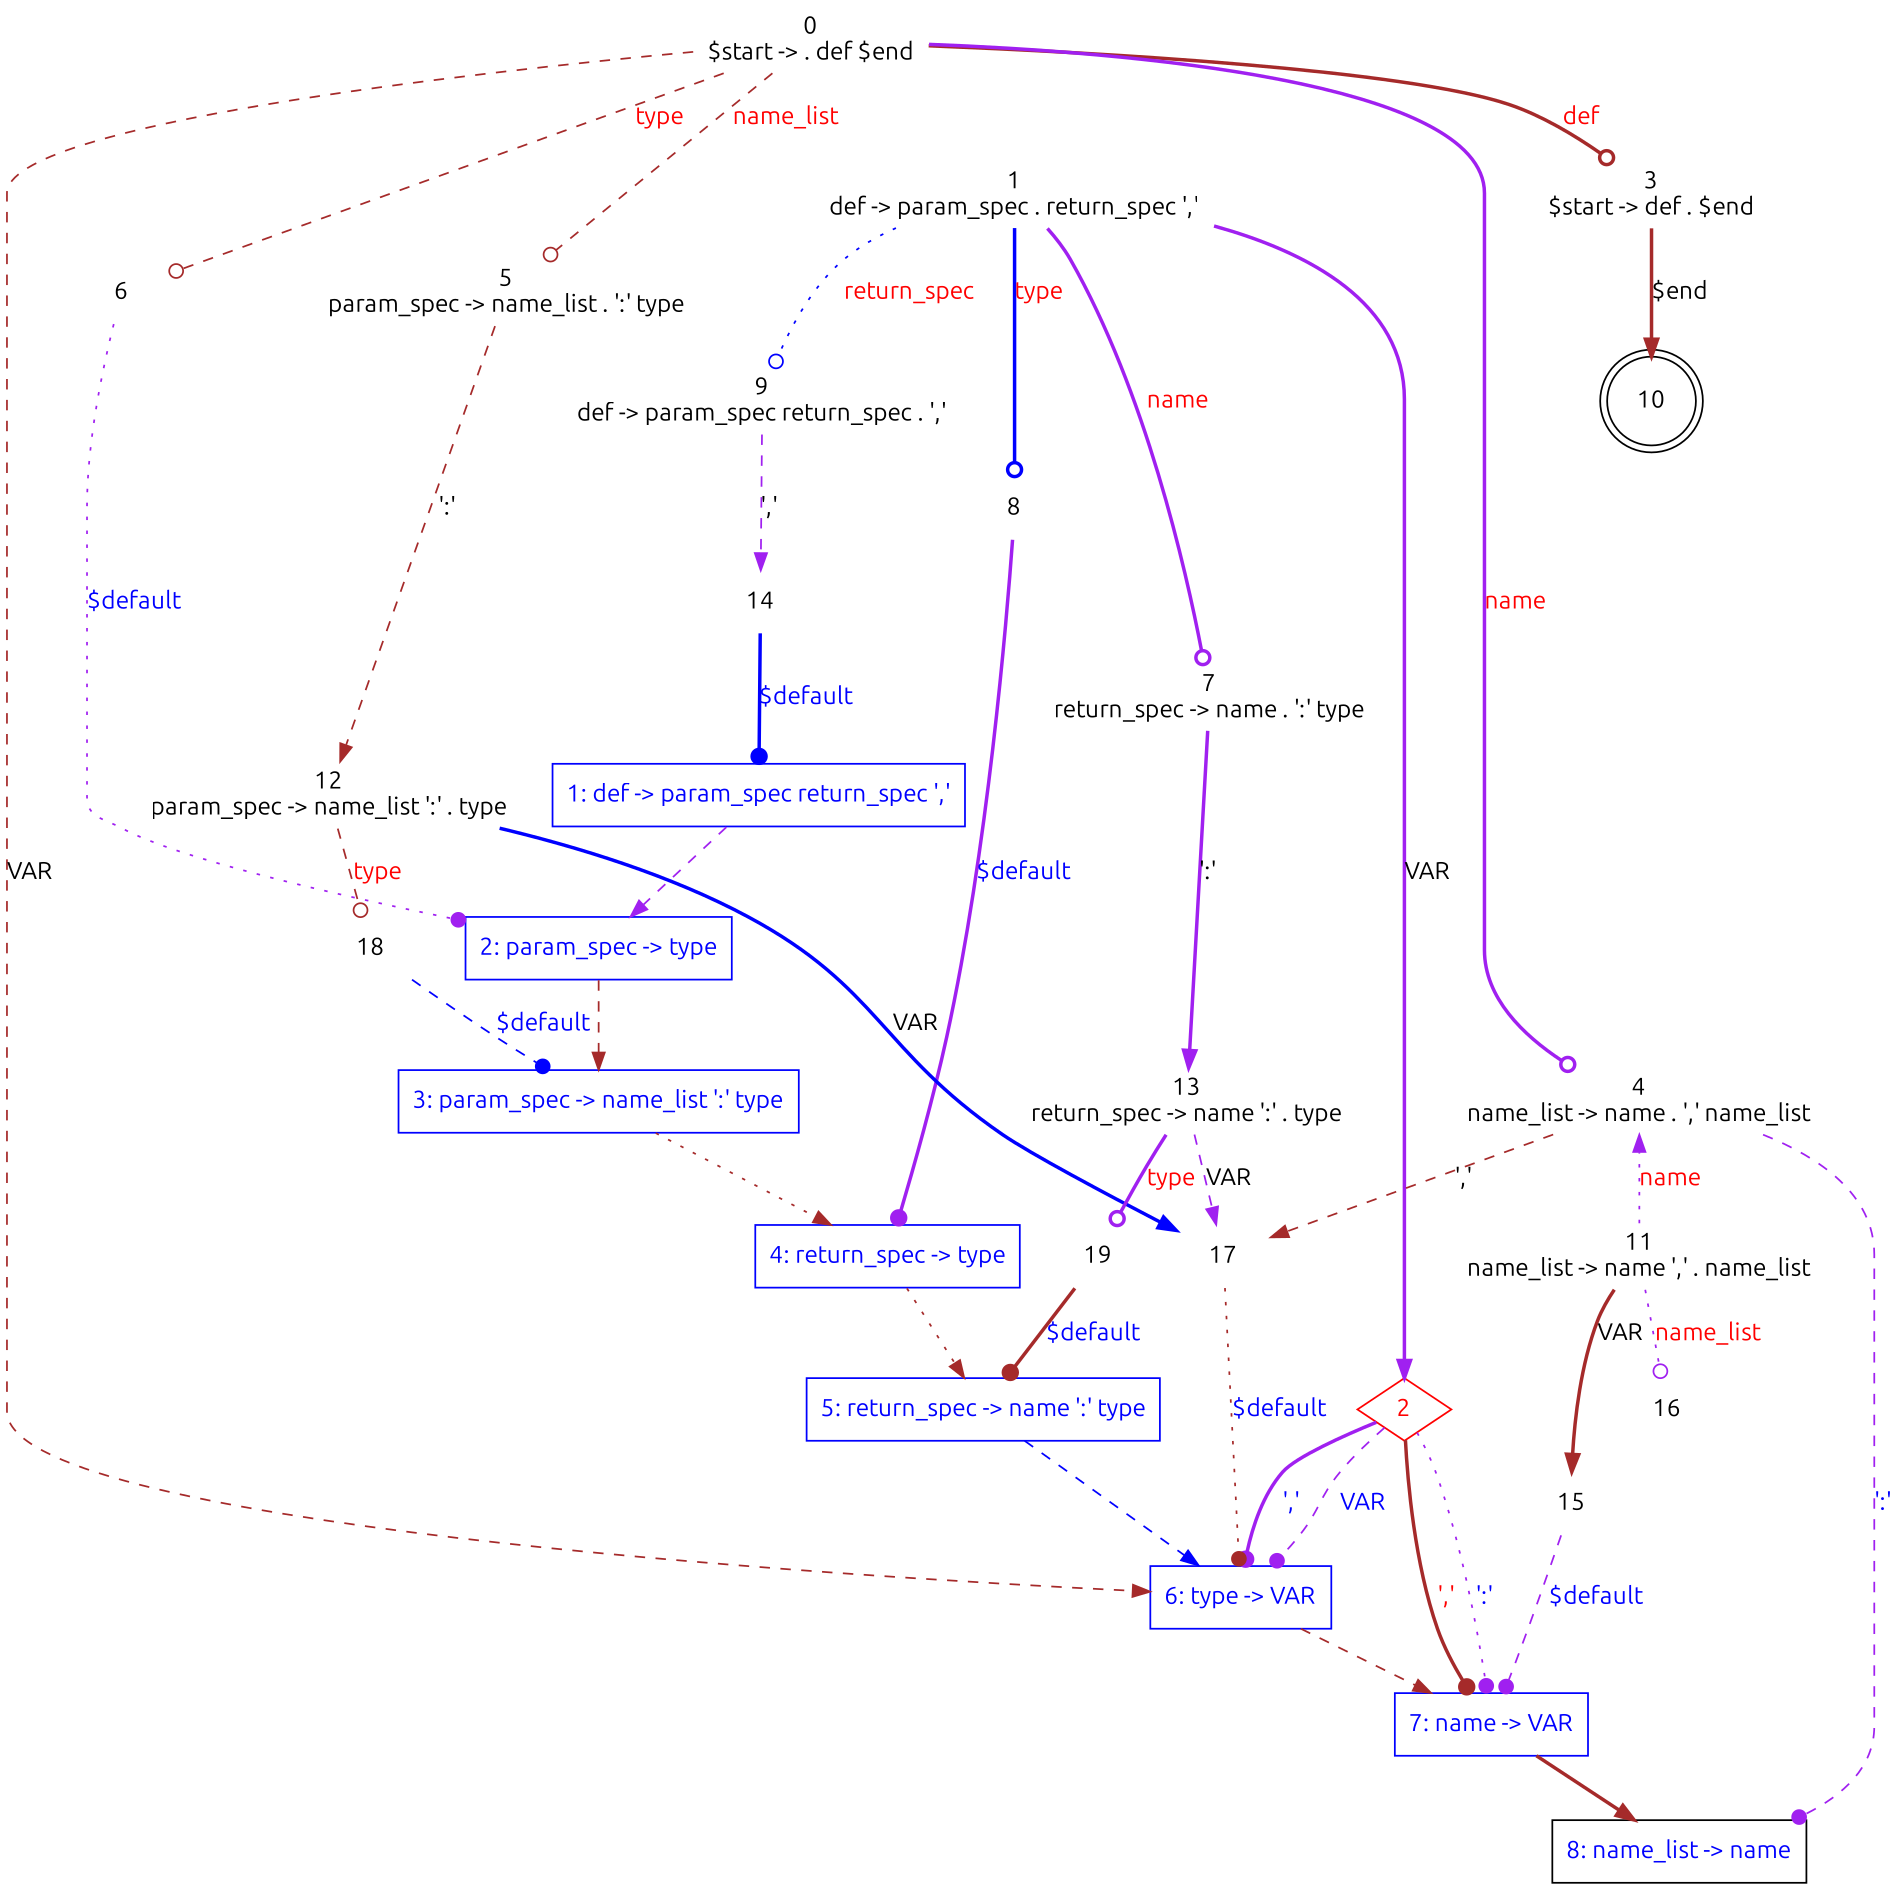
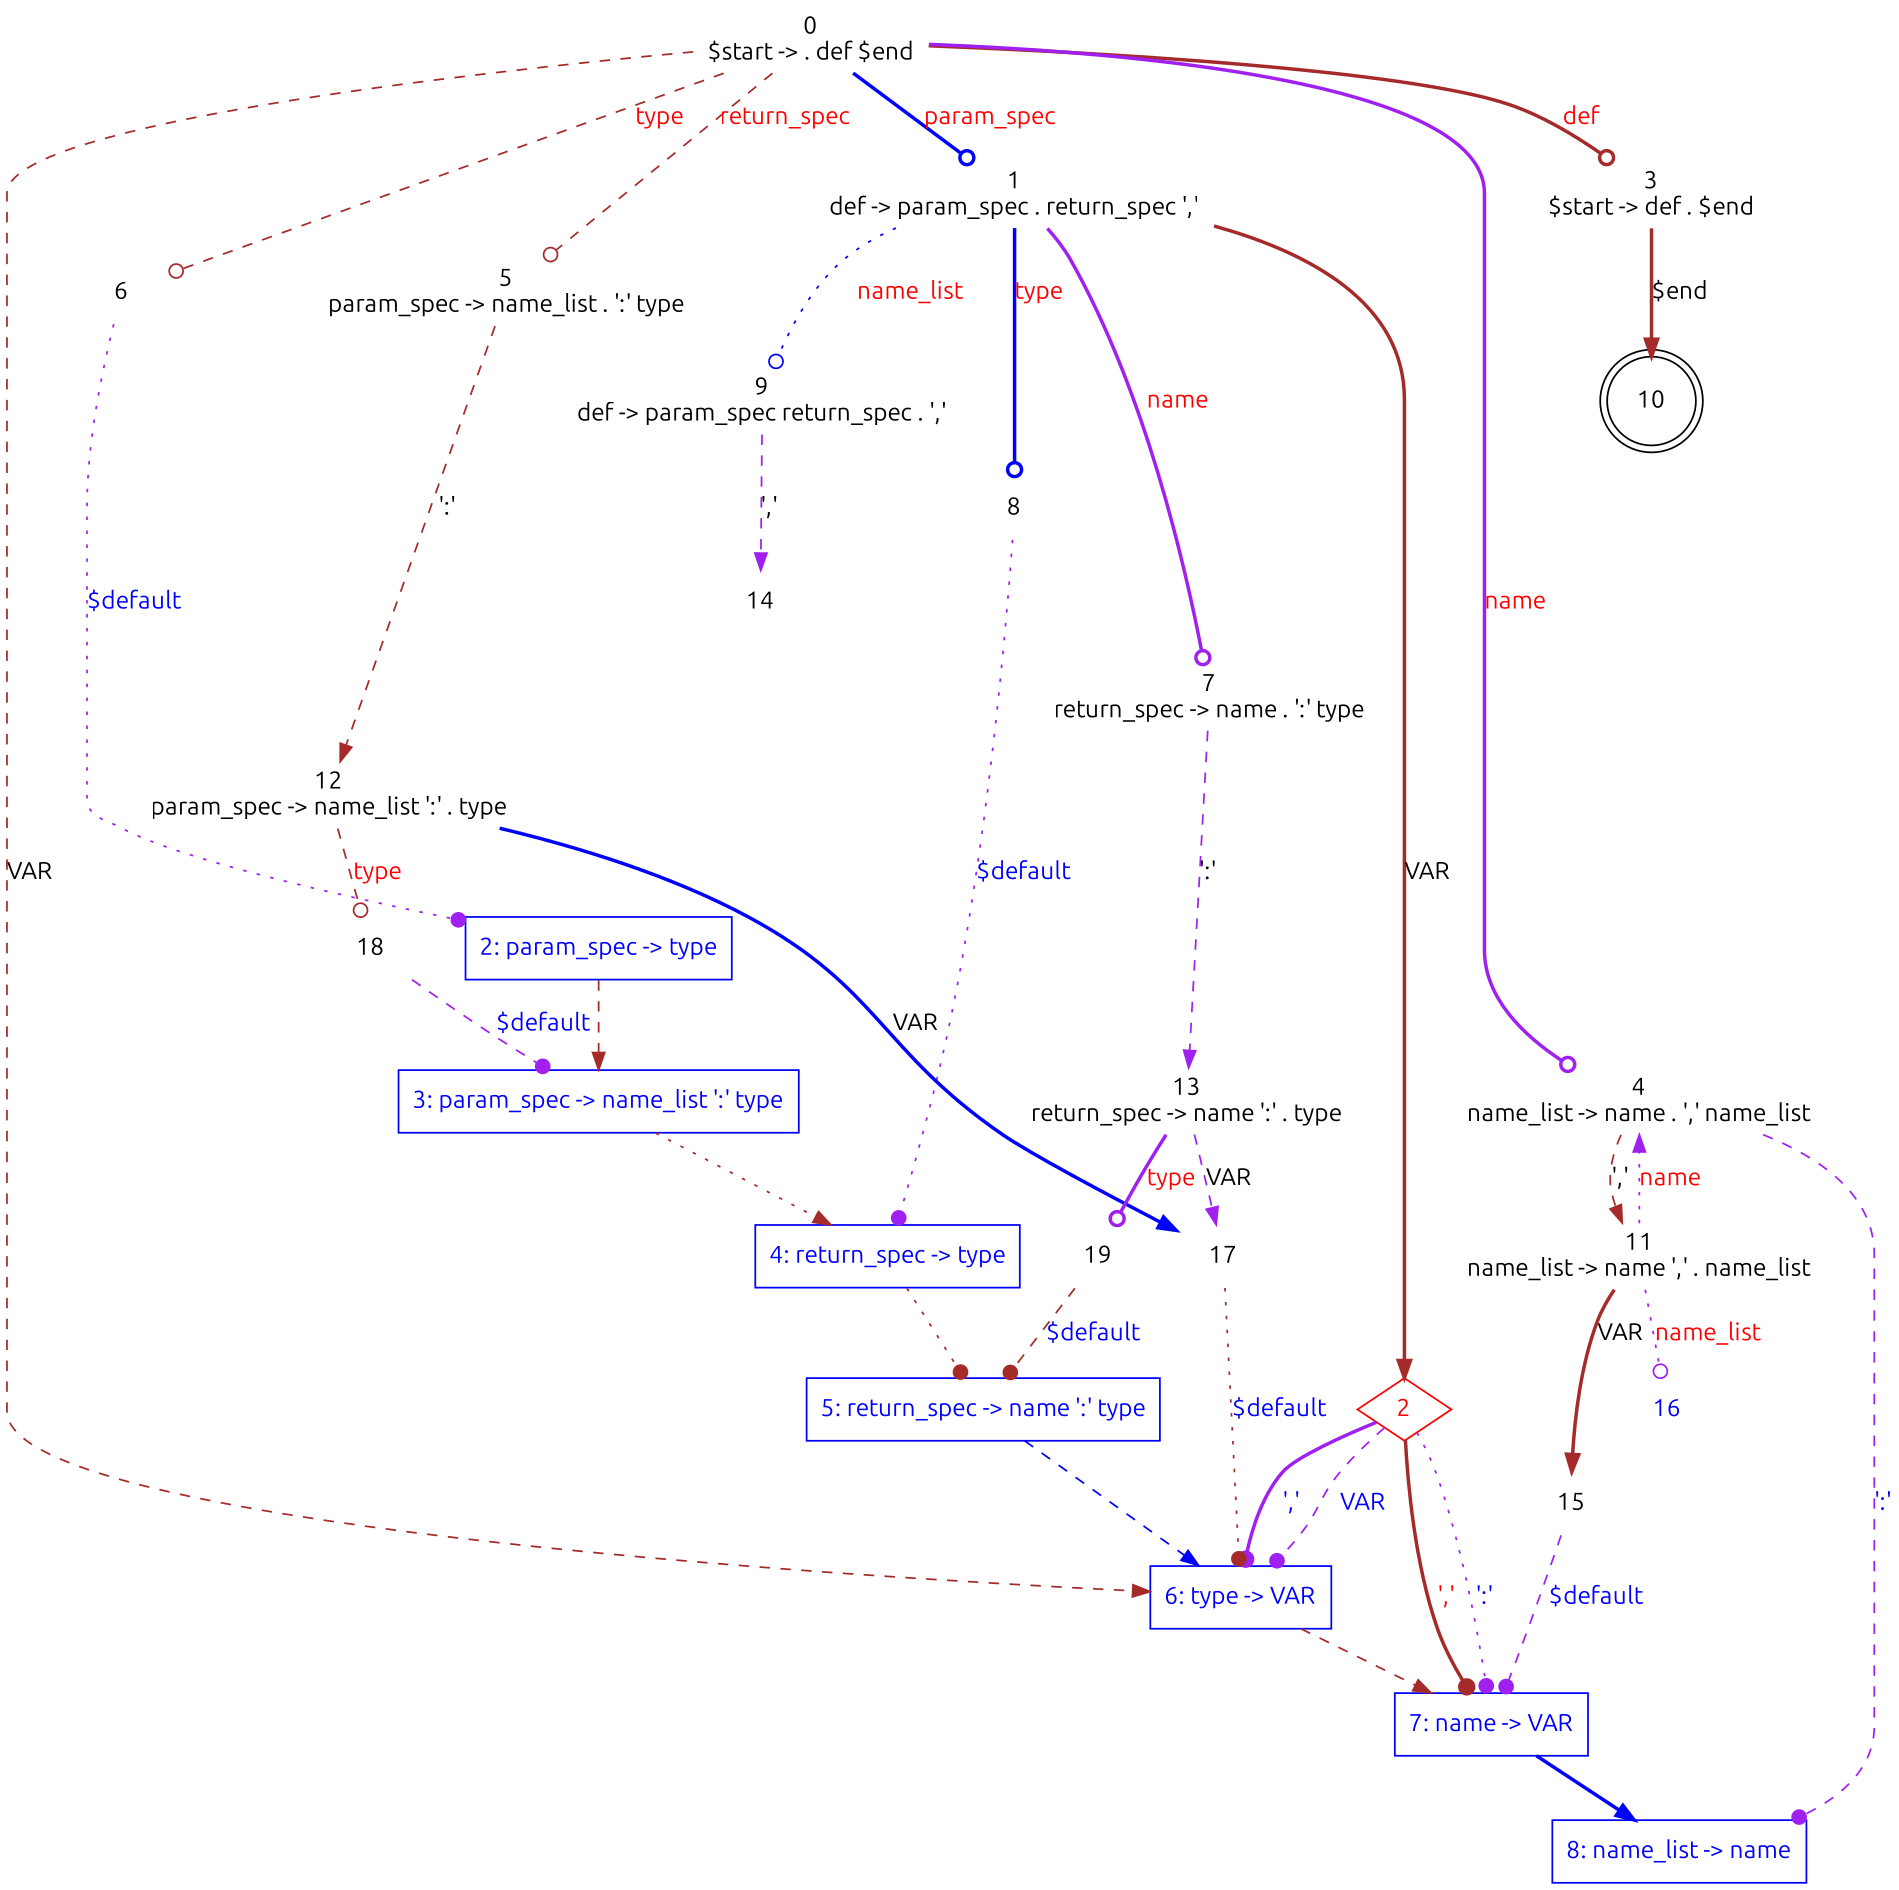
  digraph {
    fontname=Ubuntu
    node [fontname=Ubuntu shape=plaintext]
    edge [color=purple fontname=Ubuntu style=dashed]
-   n1 [color=blue fontcolor=blue label="1: def -> param_spec return_spec ','" shape=box]
    n2 [color=blue fontcolor=blue label="2: param_spec -> type" shape=box]
    n3 [color=blue fontcolor=blue label="3: param_spec -> name_list ':' type" shape=box]
    n4 [color=blue fontcolor=blue label="4: return_spec -> type" shape=box]
    n5 [color=blue fontcolor=blue label="5: return_spec -> name ':' type" shape=box]
    n6 [color=blue fontcolor=blue label="6: type -> VAR" shape=box]
    n7 [color=blue fontcolor=blue label="7: name -> VAR" shape=box]
-   n8 [color=black fontcolor=blue label="8: name_list -> name" shape=box]
+   n8 [color=blue fontcolor=blue label="8: name_list -> name" shape=box]
    n9 [color=red fontcolor=red label="2\n" shape=diamond]
    n10 [label="0\n$start -> . def $end"]
    n11 [label="1\ndef -> param_spec . return_spec ','"]
    n12 [label="3\n$start -> def . $end"]
    n13 [label="5\nparam_spec -> name_list . ':' type"]
    n14 [label="4\nname_list -> name . ',' name_list"]
    n15 [label="6\n"]
    n16 [label="7\nreturn_spec -> name . ':' type"]
    n17 [label="9\ndef -> param_spec return_spec . ','"]
    n18 [label="8\n"]
    n19 [label="10\n" shape=doublecircle]
    n20 [label="12\nparam_spec -> name_list ':' . type"]
    n21 [label="11\nname_list -> name ',' . name_list"]
    n22 [label="13\nreturn_spec -> name ':' . type"]
    n23 [label="14\n"]
    n24 [label="17\n"]
    n25 [label="18\n"]
    n26 [label="15\n"]
-   n27 [label="16\n"]
+   n27 [label="16\n" fontcolor=blue]
    n28 [label="19\n"]
-   n1 -> n2
    n2 -> n3 [color=brown]
    n3 -> n4 [color=brown style=dotted]
-   n4 -> n5 [color=brown style=dotted]
+   n4 -> n5 [color=brown style=dotted arrowhead=dot]
    n5 -> n6 [color=blue]
    n6 -> n7 [color=brown]
-   n7 -> n8 [color=brown style=bold]
+   n7 -> n8 [color=blue style=bold]
    n9 -> n6 [arrowhead=dot fontcolor=blue label="','" style=bold]
    n9 -> n6 [arrowhead=dot fontcolor=blue label=VAR]
    n9 -> n7 [arrowhead=dot fontcolor=blue label="':'" style=dotted]
    n9 -> n7 [arrowhead=dot color=brown fontcolor=red label="','" style=bold]
    n10 -> n6 [color=brown label=VAR]
+   n10 -> n11 [arrowhead=odot color=blue fontcolor=red label=param_spec style=bold]
    n10 -> n12 [arrowhead=odot color=brown fontcolor=red label=def style=bold]
-   n10 -> n13 [arrowhead=odot color=brown fontcolor=red label=name_list]
+   n10 -> n13 [arrowhead=odot color=brown fontcolor=red label=return_spec]
    n10 -> n14 [arrowhead=odot fontcolor=red label=name style=bold]
    n10 -> n15 [arrowhead=odot color=brown fontcolor=red label=type]
-   n11 -> n9 [label=VAR style=bold]
+   n11 -> n9 [color=brown label=VAR style=bold]
    n11 -> n16 [arrowhead=odot fontcolor=red label=name style=bold]
-   n11 -> n17 [arrowhead=odot color=blue fontcolor=red label=return_spec style=dotted]
+   n11 -> n17 [arrowhead=odot color=blue fontcolor=red label=name_list style=dotted]
    n11 -> n18 [arrowhead=odot color=blue fontcolor=red label=type style=bold]
    n12 -> n19 [color=brown label="$end" style=bold]
    n13 -> n20 [color=brown label="':'"]
    n14 -> n8 [arrowhead=dot fontcolor=blue label="':'"]
-   n14 -> n24 [color=brown label="','"]
+   n14 -> n21 [color=brown label="','"]
    n15 -> n2 [arrowhead=dot fontcolor=blue label="$default" style=dotted]
-   n16 -> n22 [label="':'" style=bold]
+   n16 -> n22 [label="':'"]
    n17 -> n23 [label="','"]
-   n18 -> n4 [arrowhead=dot fontcolor=blue label="$default" style=bold]
+   n18 -> n4 [arrowhead=dot fontcolor=blue label="$default" style=dotted]
    n20 -> n24 [color=blue label=VAR style=bold]
    n20 -> n25 [arrowhead=odot color=brown fontcolor=red label=type]
    n21 -> n14 [arrowhead=normal fontcolor=red label=name style=dotted]
    n21 -> n26 [color=brown label=VAR style=bold]
    n21 -> n27 [arrowhead=odot fontcolor=red label=name_list style=dotted]
    n22 -> n24 [label=VAR]
    n22 -> n28 [arrowhead=odot fontcolor=red label=type style=bold]
-   n23 -> n1 [arrowhead=dot color=blue fontcolor=blue label="$default" style=bold]
    n24 -> n6 [arrowhead=dot color=brown fontcolor=blue label="$default" style=dotted]
-   n25 -> n3 [arrowhead=dot color=blue fontcolor=blue label="$default"]
+   n25 -> n3 [arrowhead=dot fontcolor=blue label="$default"]
    n26 -> n7 [arrowhead=dot fontcolor=blue label="$default"]
-   n28 -> n5 [arrowhead=dot color=brown fontcolor=blue label="$default" style=bold]
+   n28 -> n5 [arrowhead=dot color=brown fontcolor=blue label="$default"]
  }
